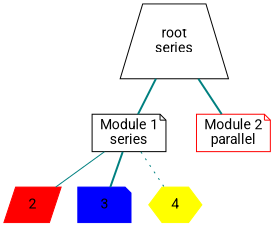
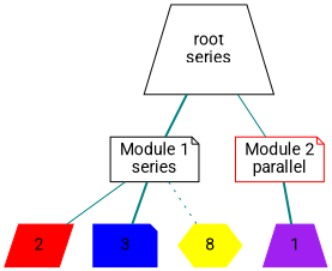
  graph {
    fontname=Roboto
    node [fontname=Roboto shape=note style=filled]
    edge [color=teal fontname=Roboto style=bold]
+   1 [color=purple shape=trapezium]
    2 [color=red shape=parallelogram]
    3 [color=blue]
-   4 [color=yellow shape=hexagon]
+   4 [color=yellow shape=hexagon label=8]
    n5 [label="root\nseries" shape=trapezium style=""]
    n6 [label="Module 1\nseries" style=""]
    n7 [color=red label="Module 2\nparallel" style=""]
    subgraph sub_1 {
+     1
      2
      3
      4
    }
    n5 -- n6
-   n5 -- n7
+   n5 -- n7 [style=solid]
    n6 -- 2 [style=solid]
    n6 -- 3
    n6 -- 4 [style=dotted]
+   n7 -- 1
  }
